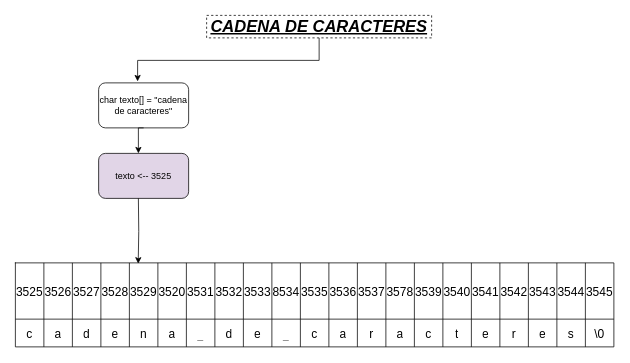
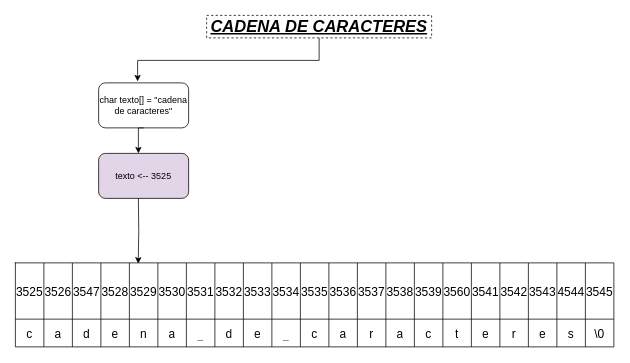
  <mxCell id="0" />
  <mxCell id="1" parent="0" />
  <mxCell id="2" value="&lt;font style=&quot;font-size: 22px;&quot;&gt;&lt;b&gt;&lt;i&gt;&lt;u&gt;CADENA DE CARACTERES&lt;/u&gt;&lt;/i&gt;&lt;/b&gt;&lt;/font&gt;" style="rounded=0;whiteSpace=wrap;html=1;dashed=1;" vertex="1" parent="1"><mxGeometry x="275" y="20" width="300" height="30" as="geometry" /></mxCell>
  <mxCell id="3" style="edgeStyle=orthogonalEdgeStyle;rounded=0;orthogonalLoop=1;jettySize=auto;html=1;exitX=0.5;exitY=1;exitDx=0;exitDy=0;" edge="1" parent="1" source="2" target="2"><mxGeometry relative="1" as="geometry" /></mxCell>
  <mxCell id="4" value="char texto[] = &quot;cadena de caracteres&quot;" style="rounded=1;whiteSpace=wrap;html=1;" vertex="1" parent="1"><mxGeometry x="131" y="110" width="120" height="60" as="geometry" /></mxCell>
  <mxCell id="5" style="edgeStyle=orthogonalEdgeStyle;rounded=0;orthogonalLoop=1;jettySize=auto;html=1;entryX=0.433;entryY=-0.033;entryDx=0;entryDy=0;entryPerimeter=0;" edge="1" parent="1" source="2" target="4"><mxGeometry relative="1" as="geometry"><Array as="points"><mxPoint x="425" y="80" /><mxPoint x="183" y="80" /></Array></mxGeometry></mxCell>
  <mxCell id="6" value="texto &amp;lt;-- 3525" style="rounded=1;whiteSpace=wrap;html=1;fillColor=#e1d5e7;" vertex="1" parent="1"><mxGeometry x="131" y="204" width="120" height="60" as="geometry" /></mxCell>
  <mxCell id="7" style="edgeStyle=orthogonalEdgeStyle;rounded=0;orthogonalLoop=1;jettySize=auto;html=1;exitX=0.5;exitY=1;exitDx=0;exitDy=0;entryX=0.442;entryY=0;entryDx=0;entryDy=0;entryPerimeter=0;" edge="1" parent="1" source="4" target="6"><mxGeometry relative="1" as="geometry" /></mxCell>
  <mxCell id="8" value="" style="shape=table;startSize=0;container=1;collapsible=0;childLayout=tableLayout;fontSize=16;" vertex="1" parent="1"><mxGeometry x="20" y="350" width="798" height="112" as="geometry" /></mxCell>
  <mxCell id="9" value="" style="shape=tableRow;horizontal=0;startSize=0;swimlaneHead=0;swimlaneBody=0;strokeColor=inherit;top=0;left=0;bottom=0;right=0;collapsible=0;dropTarget=0;fillColor=none;points=[[0,0.5],[1,0.5]];portConstraint=eastwest;fontSize=16;" vertex="1" parent="8"><mxGeometry width="798" height="75" as="geometry" /></mxCell>
  <mxCell id="10" value="3525" style="shape=partialRectangle;html=1;whiteSpace=wrap;connectable=0;strokeColor=inherit;overflow=hidden;fillColor=none;top=0;left=0;bottom=0;right=0;pointerEvents=1;fontSize=16;" vertex="1" parent="9"><mxGeometry width="38" height="75" as="geometry"><mxRectangle width="38" height="75" as="alternateBounds" /></mxGeometry></mxCell>
  <mxCell id="11" value="3526" style="shape=partialRectangle;html=1;whiteSpace=wrap;connectable=0;strokeColor=inherit;overflow=hidden;fillColor=none;top=0;left=0;bottom=0;right=0;pointerEvents=1;fontSize=16;" vertex="1" parent="9"><mxGeometry x="38" width="38" height="75" as="geometry"><mxRectangle width="38" height="75" as="alternateBounds" /></mxGeometry></mxCell>
- <mxCell id="12" value="3527" style="shape=partialRectangle;html=1;whiteSpace=wrap;connectable=0;strokeColor=inherit;overflow=hidden;fillColor=none;top=0;left=0;bottom=0;right=0;pointerEvents=1;fontSize=16;" vertex="1" parent="9"><mxGeometry x="76" width="38" height="75" as="geometry"><mxRectangle width="38" height="75" as="alternateBounds" /></mxGeometry></mxCell>
+ <mxCell id="12" value="3547" style="shape=partialRectangle;html=1;whiteSpace=wrap;connectable=0;strokeColor=inherit;overflow=hidden;fillColor=none;top=0;left=0;bottom=0;right=0;pointerEvents=1;fontSize=16;" vertex="1" parent="9"><mxGeometry x="76" width="38" height="75" as="geometry"><mxRectangle width="38" height="75" as="alternateBounds" /></mxGeometry></mxCell>
  <mxCell id="13" value="3528" style="shape=partialRectangle;html=1;whiteSpace=wrap;connectable=0;strokeColor=inherit;overflow=hidden;fillColor=none;top=0;left=0;bottom=0;right=0;pointerEvents=1;fontSize=16;" vertex="1" parent="9"><mxGeometry x="114" width="38" height="75" as="geometry"><mxRectangle width="38" height="75" as="alternateBounds" /></mxGeometry></mxCell>
  <mxCell id="14" value="3529" style="shape=partialRectangle;html=1;whiteSpace=wrap;connectable=0;strokeColor=inherit;overflow=hidden;fillColor=none;top=0;left=0;bottom=0;right=0;pointerEvents=1;fontSize=16;" vertex="1" parent="9"><mxGeometry x="152" width="38" height="75" as="geometry"><mxRectangle width="38" height="75" as="alternateBounds" /></mxGeometry></mxCell>
- <mxCell id="15" value="3520" style="shape=partialRectangle;html=1;whiteSpace=wrap;connectable=0;strokeColor=inherit;overflow=hidden;fillColor=none;top=0;left=0;bottom=0;right=0;pointerEvents=1;fontSize=16;" vertex="1" parent="9"><mxGeometry x="190" width="38" height="75" as="geometry"><mxRectangle width="38" height="75" as="alternateBounds" /></mxGeometry></mxCell>
+ <mxCell id="15" value="3530" style="shape=partialRectangle;html=1;whiteSpace=wrap;connectable=0;strokeColor=inherit;overflow=hidden;fillColor=none;top=0;left=0;bottom=0;right=0;pointerEvents=1;fontSize=16;" vertex="1" parent="9"><mxGeometry x="190" width="38" height="75" as="geometry"><mxRectangle width="38" height="75" as="alternateBounds" /></mxGeometry></mxCell>
  <mxCell id="16" value="3531" style="shape=partialRectangle;html=1;whiteSpace=wrap;connectable=0;strokeColor=inherit;overflow=hidden;fillColor=none;top=0;left=0;bottom=0;right=0;pointerEvents=1;fontSize=16;" vertex="1" parent="9"><mxGeometry x="228" width="38" height="75" as="geometry"><mxRectangle width="38" height="75" as="alternateBounds" /></mxGeometry></mxCell>
  <mxCell id="17" value="3532" style="shape=partialRectangle;html=1;whiteSpace=wrap;connectable=0;strokeColor=inherit;overflow=hidden;fillColor=none;top=0;left=0;bottom=0;right=0;pointerEvents=1;fontSize=16;" vertex="1" parent="9"><mxGeometry x="266" width="38" height="75" as="geometry"><mxRectangle width="38" height="75" as="alternateBounds" /></mxGeometry></mxCell>
  <mxCell id="18" value="3533" style="shape=partialRectangle;html=1;whiteSpace=wrap;connectable=0;strokeColor=inherit;overflow=hidden;fillColor=none;top=0;left=0;bottom=0;right=0;pointerEvents=1;fontSize=16;" vertex="1" parent="9"><mxGeometry x="304" width="38" height="75" as="geometry"><mxRectangle width="38" height="75" as="alternateBounds" /></mxGeometry></mxCell>
- <mxCell id="19" value="8534" style="shape=partialRectangle;html=1;whiteSpace=wrap;connectable=0;strokeColor=inherit;overflow=hidden;fillColor=none;top=0;left=0;bottom=0;right=0;pointerEvents=1;fontSize=16;" vertex="1" parent="9"><mxGeometry x="342" width="38" height="75" as="geometry"><mxRectangle width="38" height="75" as="alternateBounds" /></mxGeometry></mxCell>
+ <mxCell id="19" value="3534" style="shape=partialRectangle;html=1;whiteSpace=wrap;connectable=0;strokeColor=inherit;overflow=hidden;fillColor=none;top=0;left=0;bottom=0;right=0;pointerEvents=1;fontSize=16;" vertex="1" parent="9"><mxGeometry x="342" width="38" height="75" as="geometry"><mxRectangle width="38" height="75" as="alternateBounds" /></mxGeometry></mxCell>
  <mxCell id="20" value="3535" style="shape=partialRectangle;html=1;whiteSpace=wrap;connectable=0;strokeColor=inherit;overflow=hidden;fillColor=none;top=0;left=0;bottom=0;right=0;pointerEvents=1;fontSize=16;" vertex="1" parent="9"><mxGeometry x="380" width="38" height="75" as="geometry"><mxRectangle width="38" height="75" as="alternateBounds" /></mxGeometry></mxCell>
  <mxCell id="21" value="3536" style="shape=partialRectangle;html=1;whiteSpace=wrap;connectable=0;strokeColor=inherit;overflow=hidden;fillColor=none;top=0;left=0;bottom=0;right=0;pointerEvents=1;fontSize=16;" vertex="1" parent="9"><mxGeometry x="418" width="38" height="75" as="geometry"><mxRectangle width="38" height="75" as="alternateBounds" /></mxGeometry></mxCell>
  <mxCell id="22" value="3537" style="shape=partialRectangle;html=1;whiteSpace=wrap;connectable=0;strokeColor=inherit;overflow=hidden;fillColor=none;top=0;left=0;bottom=0;right=0;pointerEvents=1;fontSize=16;" vertex="1" parent="9"><mxGeometry x="456" width="38" height="75" as="geometry"><mxRectangle width="38" height="75" as="alternateBounds" /></mxGeometry></mxCell>
- <mxCell id="23" value="3578" style="shape=partialRectangle;html=1;whiteSpace=wrap;connectable=0;strokeColor=inherit;overflow=hidden;fillColor=none;top=0;left=0;bottom=0;right=0;pointerEvents=1;fontSize=16;" vertex="1" parent="9"><mxGeometry x="494" width="38" height="75" as="geometry"><mxRectangle width="38" height="75" as="alternateBounds" /></mxGeometry></mxCell>
+ <mxCell id="23" value="3538" style="shape=partialRectangle;html=1;whiteSpace=wrap;connectable=0;strokeColor=inherit;overflow=hidden;fillColor=none;top=0;left=0;bottom=0;right=0;pointerEvents=1;fontSize=16;" vertex="1" parent="9"><mxGeometry x="494" width="38" height="75" as="geometry"><mxRectangle width="38" height="75" as="alternateBounds" /></mxGeometry></mxCell>
  <mxCell id="24" value="3539" style="shape=partialRectangle;html=1;whiteSpace=wrap;connectable=0;strokeColor=inherit;overflow=hidden;fillColor=none;top=0;left=0;bottom=0;right=0;pointerEvents=1;fontSize=16;" vertex="1" parent="9"><mxGeometry x="532" width="38" height="75" as="geometry"><mxRectangle width="38" height="75" as="alternateBounds" /></mxGeometry></mxCell>
- <mxCell id="25" value="3540" style="shape=partialRectangle;html=1;whiteSpace=wrap;connectable=0;strokeColor=inherit;overflow=hidden;fillColor=none;top=0;left=0;bottom=0;right=0;pointerEvents=1;fontSize=16;" vertex="1" parent="9"><mxGeometry x="570" width="38" height="75" as="geometry"><mxRectangle width="38" height="75" as="alternateBounds" /></mxGeometry></mxCell>
+ <mxCell id="25" value="3560" style="shape=partialRectangle;html=1;whiteSpace=wrap;connectable=0;strokeColor=inherit;overflow=hidden;fillColor=none;top=0;left=0;bottom=0;right=0;pointerEvents=1;fontSize=16;" vertex="1" parent="9"><mxGeometry x="570" width="38" height="75" as="geometry"><mxRectangle width="38" height="75" as="alternateBounds" /></mxGeometry></mxCell>
  <mxCell id="26" value="3541" style="shape=partialRectangle;html=1;whiteSpace=wrap;connectable=0;strokeColor=inherit;overflow=hidden;fillColor=none;top=0;left=0;bottom=0;right=0;pointerEvents=1;fontSize=16;" vertex="1" parent="9"><mxGeometry x="608" width="38" height="75" as="geometry"><mxRectangle width="38" height="75" as="alternateBounds" /></mxGeometry></mxCell>
  <mxCell id="27" value="3542" style="shape=partialRectangle;html=1;whiteSpace=wrap;connectable=0;strokeColor=inherit;overflow=hidden;fillColor=none;top=0;left=0;bottom=0;right=0;pointerEvents=1;fontSize=16;" vertex="1" parent="9"><mxGeometry x="646" width="38" height="75" as="geometry"><mxRectangle width="38" height="75" as="alternateBounds" /></mxGeometry></mxCell>
  <mxCell id="28" value="3543" style="shape=partialRectangle;html=1;whiteSpace=wrap;connectable=0;strokeColor=inherit;overflow=hidden;fillColor=none;top=0;left=0;bottom=0;right=0;pointerEvents=1;fontSize=16;" vertex="1" parent="9"><mxGeometry x="684" width="38" height="75" as="geometry"><mxRectangle width="38" height="75" as="alternateBounds" /></mxGeometry></mxCell>
- <mxCell id="29" value="3544" style="shape=partialRectangle;html=1;whiteSpace=wrap;connectable=0;strokeColor=inherit;overflow=hidden;fillColor=none;top=0;left=0;bottom=0;right=0;pointerEvents=1;fontSize=16;" vertex="1" parent="9"><mxGeometry x="722" width="38" height="75" as="geometry"><mxRectangle width="38" height="75" as="alternateBounds" /></mxGeometry></mxCell>
+ <mxCell id="29" value="4544" style="shape=partialRectangle;html=1;whiteSpace=wrap;connectable=0;strokeColor=inherit;overflow=hidden;fillColor=none;top=0;left=0;bottom=0;right=0;pointerEvents=1;fontSize=16;" vertex="1" parent="9"><mxGeometry x="722" width="38" height="75" as="geometry"><mxRectangle width="38" height="75" as="alternateBounds" /></mxGeometry></mxCell>
  <mxCell id="30" value="3545" style="shape=partialRectangle;html=1;whiteSpace=wrap;connectable=0;strokeColor=inherit;overflow=hidden;fillColor=none;top=0;left=0;bottom=0;right=0;pointerEvents=1;fontSize=16;" vertex="1" parent="9"><mxGeometry x="760" width="38" height="75" as="geometry"><mxRectangle width="38" height="75" as="alternateBounds" /></mxGeometry></mxCell>
  <mxCell id="31" value="" style="shape=tableRow;horizontal=0;startSize=0;swimlaneHead=0;swimlaneBody=0;strokeColor=inherit;top=0;left=0;bottom=0;right=0;collapsible=0;dropTarget=0;fillColor=none;points=[[0,0.5],[1,0.5]];portConstraint=eastwest;fontSize=16;" vertex="1" parent="8"><mxGeometry y="75" width="798" height="37" as="geometry" /></mxCell>
  <mxCell id="32" value="c" style="shape=partialRectangle;html=1;whiteSpace=wrap;connectable=0;strokeColor=inherit;overflow=hidden;fillColor=none;top=0;left=0;bottom=0;right=0;pointerEvents=1;fontSize=16;" vertex="1" parent="31"><mxGeometry width="38" height="37" as="geometry"><mxRectangle width="38" height="37" as="alternateBounds" /></mxGeometry></mxCell>
  <mxCell id="33" value="a" style="shape=partialRectangle;html=1;whiteSpace=wrap;connectable=0;strokeColor=inherit;overflow=hidden;fillColor=none;top=0;left=0;bottom=0;right=0;pointerEvents=1;fontSize=16;" vertex="1" parent="31"><mxGeometry x="38" width="38" height="37" as="geometry"><mxRectangle width="38" height="37" as="alternateBounds" /></mxGeometry></mxCell>
  <mxCell id="34" value="d" style="shape=partialRectangle;html=1;whiteSpace=wrap;connectable=0;strokeColor=inherit;overflow=hidden;fillColor=none;top=0;left=0;bottom=0;right=0;pointerEvents=1;fontSize=16;" vertex="1" parent="31"><mxGeometry x="76" width="38" height="37" as="geometry"><mxRectangle width="38" height="37" as="alternateBounds" /></mxGeometry></mxCell>
  <mxCell id="35" value="e" style="shape=partialRectangle;html=1;whiteSpace=wrap;connectable=0;strokeColor=inherit;overflow=hidden;fillColor=none;top=0;left=0;bottom=0;right=0;pointerEvents=1;fontSize=16;" vertex="1" parent="31"><mxGeometry x="114" width="38" height="37" as="geometry"><mxRectangle width="38" height="37" as="alternateBounds" /></mxGeometry></mxCell>
  <mxCell id="36" value="n" style="shape=partialRectangle;html=1;whiteSpace=wrap;connectable=0;strokeColor=inherit;overflow=hidden;fillColor=none;top=0;left=0;bottom=0;right=0;pointerEvents=1;fontSize=16;" vertex="1" parent="31"><mxGeometry x="152" width="38" height="37" as="geometry"><mxRectangle width="38" height="37" as="alternateBounds" /></mxGeometry></mxCell>
  <mxCell id="37" value="a" style="shape=partialRectangle;html=1;whiteSpace=wrap;connectable=0;strokeColor=inherit;overflow=hidden;fillColor=none;top=0;left=0;bottom=0;right=0;pointerEvents=1;fontSize=16;" vertex="1" parent="31"><mxGeometry x="190" width="38" height="37" as="geometry"><mxRectangle width="38" height="37" as="alternateBounds" /></mxGeometry></mxCell>
  <mxCell id="38" value="_" style="shape=partialRectangle;html=1;whiteSpace=wrap;connectable=0;strokeColor=inherit;overflow=hidden;fillColor=none;top=0;left=0;bottom=0;right=0;pointerEvents=1;fontSize=16;" vertex="1" parent="31"><mxGeometry x="228" width="38" height="37" as="geometry"><mxRectangle width="38" height="37" as="alternateBounds" /></mxGeometry></mxCell>
  <mxCell id="39" value="d" style="shape=partialRectangle;html=1;whiteSpace=wrap;connectable=0;strokeColor=inherit;overflow=hidden;fillColor=none;top=0;left=0;bottom=0;right=0;pointerEvents=1;fontSize=16;" vertex="1" parent="31"><mxGeometry x="266" width="38" height="37" as="geometry"><mxRectangle width="38" height="37" as="alternateBounds" /></mxGeometry></mxCell>
  <mxCell id="40" value="e" style="shape=partialRectangle;html=1;whiteSpace=wrap;connectable=0;strokeColor=inherit;overflow=hidden;fillColor=none;top=0;left=0;bottom=0;right=0;pointerEvents=1;fontSize=16;" vertex="1" parent="31"><mxGeometry x="304" width="38" height="37" as="geometry"><mxRectangle width="38" height="37" as="alternateBounds" /></mxGeometry></mxCell>
  <mxCell id="41" value="_" style="shape=partialRectangle;html=1;whiteSpace=wrap;connectable=0;strokeColor=inherit;overflow=hidden;fillColor=none;top=0;left=0;bottom=0;right=0;pointerEvents=1;fontSize=16;" vertex="1" parent="31"><mxGeometry x="342" width="38" height="37" as="geometry"><mxRectangle width="38" height="37" as="alternateBounds" /></mxGeometry></mxCell>
  <mxCell id="42" value="c" style="shape=partialRectangle;html=1;whiteSpace=wrap;connectable=0;strokeColor=inherit;overflow=hidden;fillColor=none;top=0;left=0;bottom=0;right=0;pointerEvents=1;fontSize=16;" vertex="1" parent="31"><mxGeometry x="380" width="38" height="37" as="geometry"><mxRectangle width="38" height="37" as="alternateBounds" /></mxGeometry></mxCell>
  <mxCell id="43" value="a" style="shape=partialRectangle;html=1;whiteSpace=wrap;connectable=0;strokeColor=inherit;overflow=hidden;fillColor=none;top=0;left=0;bottom=0;right=0;pointerEvents=1;fontSize=16;" vertex="1" parent="31"><mxGeometry x="418" width="38" height="37" as="geometry"><mxRectangle width="38" height="37" as="alternateBounds" /></mxGeometry></mxCell>
  <mxCell id="44" value="r" style="shape=partialRectangle;html=1;whiteSpace=wrap;connectable=0;strokeColor=inherit;overflow=hidden;fillColor=none;top=0;left=0;bottom=0;right=0;pointerEvents=1;fontSize=16;" vertex="1" parent="31"><mxGeometry x="456" width="38" height="37" as="geometry"><mxRectangle width="38" height="37" as="alternateBounds" /></mxGeometry></mxCell>
  <mxCell id="45" value="a" style="shape=partialRectangle;html=1;whiteSpace=wrap;connectable=0;strokeColor=inherit;overflow=hidden;fillColor=none;top=0;left=0;bottom=0;right=0;pointerEvents=1;fontSize=16;" vertex="1" parent="31"><mxGeometry x="494" width="38" height="37" as="geometry"><mxRectangle width="38" height="37" as="alternateBounds" /></mxGeometry></mxCell>
  <mxCell id="46" value="c" style="shape=partialRectangle;html=1;whiteSpace=wrap;connectable=0;strokeColor=inherit;overflow=hidden;fillColor=none;top=0;left=0;bottom=0;right=0;pointerEvents=1;fontSize=16;" vertex="1" parent="31"><mxGeometry x="532" width="38" height="37" as="geometry"><mxRectangle width="38" height="37" as="alternateBounds" /></mxGeometry></mxCell>
  <mxCell id="47" value="t" style="shape=partialRectangle;html=1;whiteSpace=wrap;connectable=0;strokeColor=inherit;overflow=hidden;fillColor=none;top=0;left=0;bottom=0;right=0;pointerEvents=1;fontSize=16;" vertex="1" parent="31"><mxGeometry x="570" width="38" height="37" as="geometry"><mxRectangle width="38" height="37" as="alternateBounds" /></mxGeometry></mxCell>
  <mxCell id="48" value="e" style="shape=partialRectangle;html=1;whiteSpace=wrap;connectable=0;strokeColor=inherit;overflow=hidden;fillColor=none;top=0;left=0;bottom=0;right=0;pointerEvents=1;fontSize=16;" vertex="1" parent="31"><mxGeometry x="608" width="38" height="37" as="geometry"><mxRectangle width="38" height="37" as="alternateBounds" /></mxGeometry></mxCell>
  <mxCell id="49" value="r" style="shape=partialRectangle;html=1;whiteSpace=wrap;connectable=0;strokeColor=inherit;overflow=hidden;fillColor=none;top=0;left=0;bottom=0;right=0;pointerEvents=1;fontSize=16;" vertex="1" parent="31"><mxGeometry x="646" width="38" height="37" as="geometry"><mxRectangle width="38" height="37" as="alternateBounds" /></mxGeometry></mxCell>
  <mxCell id="50" value="e" style="shape=partialRectangle;html=1;whiteSpace=wrap;connectable=0;strokeColor=inherit;overflow=hidden;fillColor=none;top=0;left=0;bottom=0;right=0;pointerEvents=1;fontSize=16;" vertex="1" parent="31"><mxGeometry x="684" width="38" height="37" as="geometry"><mxRectangle width="38" height="37" as="alternateBounds" /></mxGeometry></mxCell>
  <mxCell id="51" value="s" style="shape=partialRectangle;html=1;whiteSpace=wrap;connectable=0;strokeColor=inherit;overflow=hidden;fillColor=none;top=0;left=0;bottom=0;right=0;pointerEvents=1;fontSize=16;" vertex="1" parent="31"><mxGeometry x="722" width="38" height="37" as="geometry"><mxRectangle width="38" height="37" as="alternateBounds" /></mxGeometry></mxCell>
  <mxCell id="52" value="\0" style="shape=partialRectangle;html=1;whiteSpace=wrap;connectable=0;strokeColor=inherit;overflow=hidden;fillColor=none;top=0;left=0;bottom=0;right=0;pointerEvents=1;fontSize=16;" vertex="1" parent="31"><mxGeometry x="760" width="38" height="37" as="geometry"><mxRectangle width="38" height="37" as="alternateBounds" /></mxGeometry></mxCell>
  <mxCell id="53" style="edgeStyle=orthogonalEdgeStyle;rounded=0;orthogonalLoop=1;jettySize=auto;html=1;entryX=0.214;entryY=0.013;entryDx=0;entryDy=0;entryPerimeter=0;" edge="1" parent="1"><mxGeometry relative="1" as="geometry"><mxPoint x="184" y="264" as="sourcePoint" /><mxPoint x="183.772" y="350.975" as="targetPoint" /></mxGeometry></mxCell>
